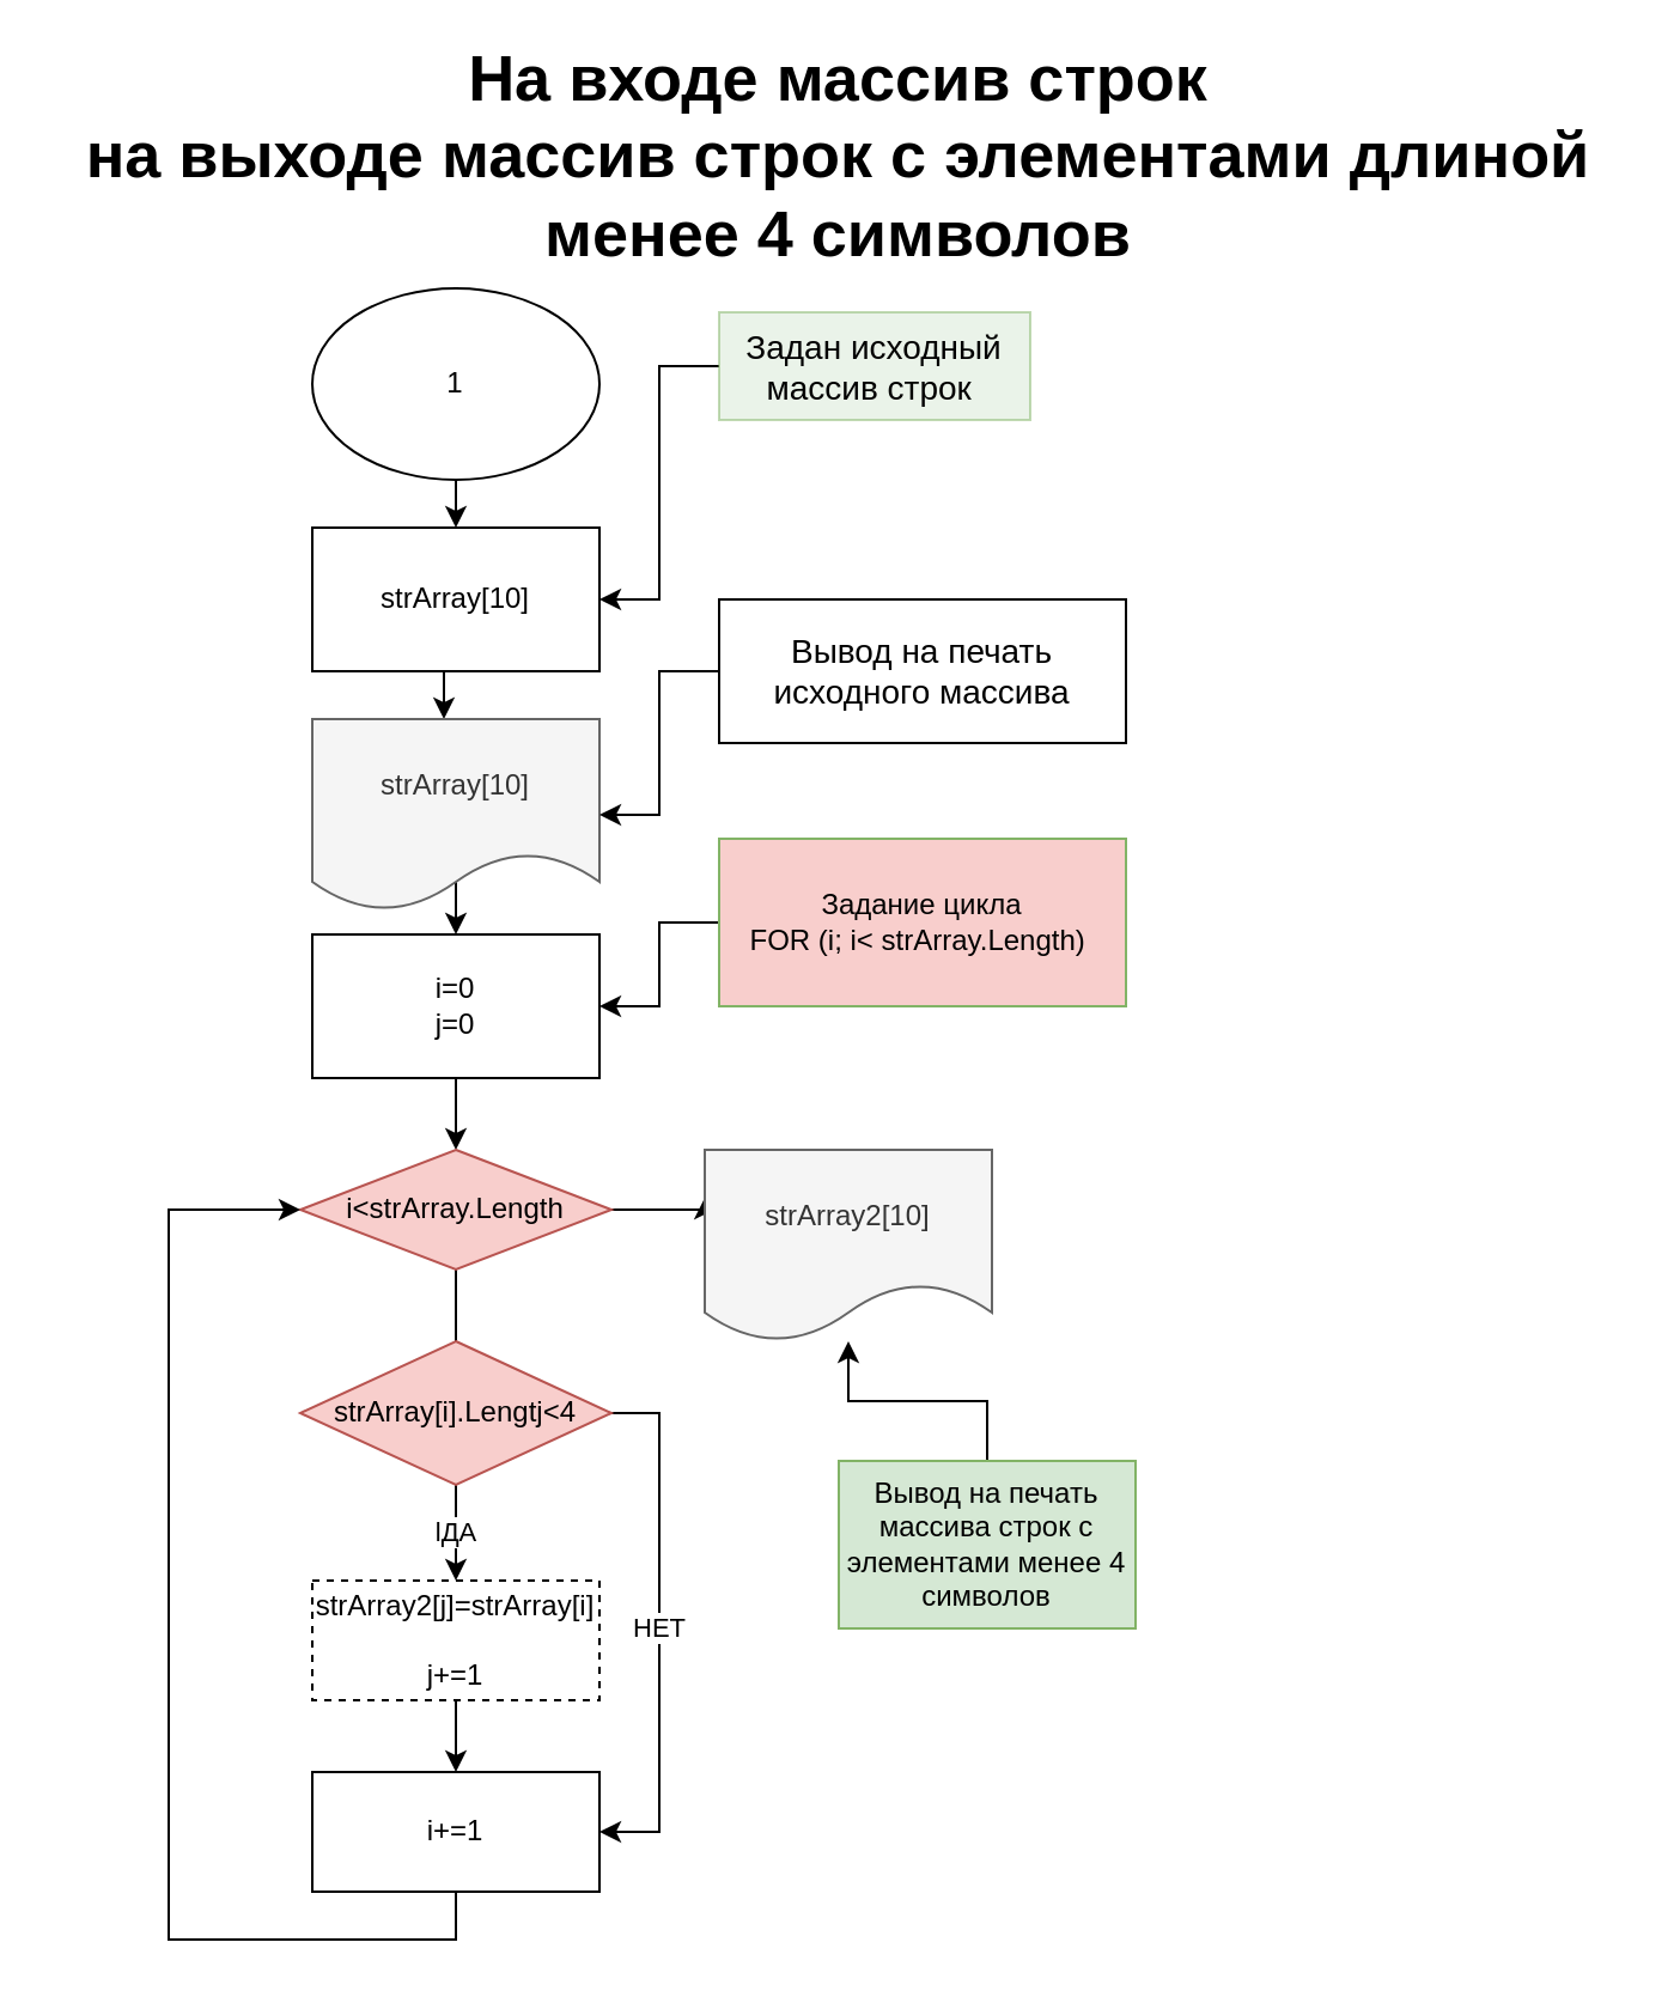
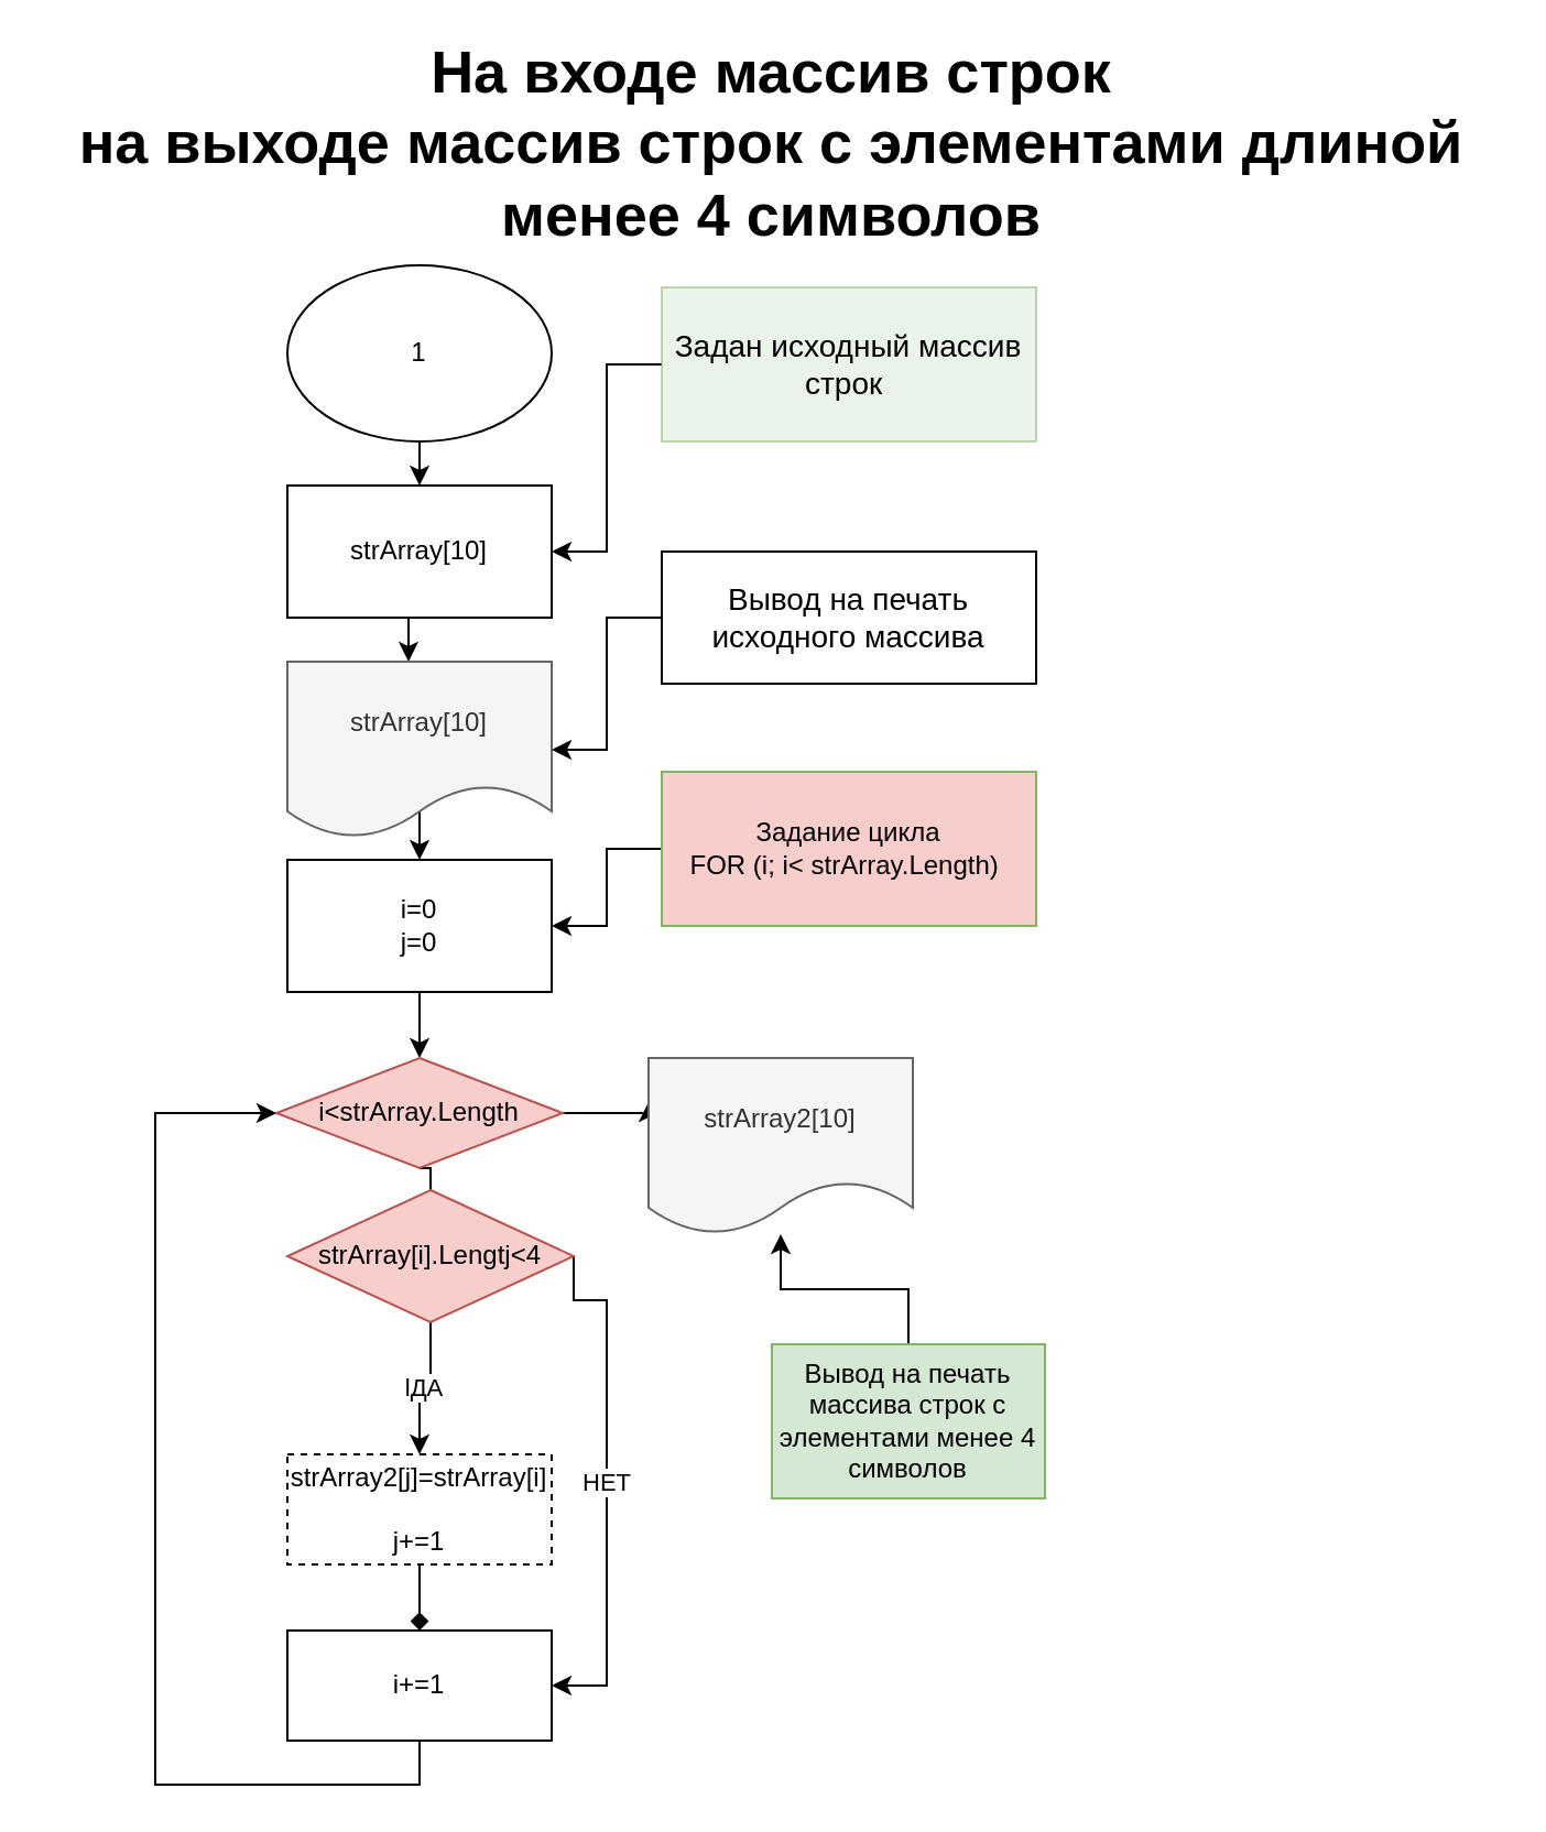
  <mxCell id="0" />
  <mxCell id="1" parent="0" />
  <mxCell id="2" style="edgeStyle=orthogonalEdgeStyle;rounded=0;orthogonalLoop=1;jettySize=auto;html=1;exitX=0.5;exitY=1;exitDx=0;exitDy=0;entryX=0.5;entryY=0;entryDx=0;entryDy=0;fontSize=27;" parent="1" source="3" target="5" edge="1"><mxGeometry relative="1" as="geometry" /></mxCell>
  <mxCell id="3" value="1" style="ellipse;whiteSpace=wrap;html=1;" parent="1" vertex="1"><mxGeometry x="130" y="120" width="120" height="80" as="geometry" /></mxCell>
  <mxCell id="4" style="edgeStyle=orthogonalEdgeStyle;rounded=0;orthogonalLoop=1;jettySize=auto;html=1;exitX=0.5;exitY=1;exitDx=0;exitDy=0;entryX=0.5;entryY=0;entryDx=0;entryDy=0;fontSize=27;" parent="1" source="5" edge="1"><mxGeometry relative="1" as="geometry"><mxPoint x="185" y="300" as="targetPoint" /></mxGeometry></mxCell>
  <mxCell id="5" value="strArray[10]" style="rounded=0;whiteSpace=wrap;html=1;" parent="1" vertex="1"><mxGeometry x="130" y="220" width="120" height="60" as="geometry" /></mxCell>
  <mxCell id="6" value="&lt;span style=&quot;font-size: 27px&quot;&gt;&lt;b&gt;На входе массив строк&lt;br&gt;на выходе массив строк с элементами длиной менее 4 символов&lt;br&gt;&lt;/b&gt;&lt;/span&gt;" style="text;html=1;strokeColor=none;fillColor=none;align=center;verticalAlign=middle;whiteSpace=wrap;rounded=0;" parent="1" vertex="1"><mxGeometry x="20" y="20" width="660" height="90" as="geometry" /></mxCell>
  <mxCell id="7" style="edgeStyle=orthogonalEdgeStyle;rounded=0;orthogonalLoop=1;jettySize=auto;html=1;exitX=0.5;exitY=1;exitDx=0;exitDy=0;entryX=0.5;entryY=0;entryDx=0;entryDy=0;fontSize=12;" parent="1" target="9" edge="1"><mxGeometry relative="1" as="geometry"><mxPoint x="185" y="360" as="sourcePoint" /></mxGeometry></mxCell>
  <mxCell id="8" style="edgeStyle=orthogonalEdgeStyle;rounded=0;orthogonalLoop=1;jettySize=auto;html=1;entryX=0.5;entryY=0;entryDx=0;entryDy=0;fontSize=12;" parent="1" source="9" edge="1"><mxGeometry relative="1" as="geometry"><mxPoint x="190" y="480" as="targetPoint" /></mxGeometry></mxCell>
  <mxCell id="9" value="i=0&lt;br&gt;j=0" style="rounded=0;whiteSpace=wrap;html=1;fontSize=12;" parent="1" vertex="1"><mxGeometry x="130" y="390" width="120" height="60" as="geometry" /></mxCell>
  <mxCell id="10" style="edgeStyle=orthogonalEdgeStyle;rounded=0;orthogonalLoop=1;jettySize=auto;html=1;exitX=0.5;exitY=1;exitDx=0;exitDy=0;entryX=0.5;entryY=0;entryDx=0;entryDy=0;endArrow=none;" edge="1" parent="1" source="12" target="20"><mxGeometry relative="1" as="geometry" /></mxCell>
  <mxCell id="11" style="edgeStyle=orthogonalEdgeStyle;rounded=0;orthogonalLoop=1;jettySize=auto;html=1;exitX=1;exitY=0.5;exitDx=0;exitDy=0;entryX=0;entryY=0.25;entryDx=0;entryDy=0;" edge="1" parent="1" source="12" target="23"><mxGeometry relative="1" as="geometry" /></mxCell>
  <mxCell id="12" value="i&amp;lt;strArray.Length" style="rhombus;whiteSpace=wrap;html=1;fontSize=12;fillColor=#f8cecc;strokeColor=#b85450;" parent="1" vertex="1"><mxGeometry x="125" y="480" width="130" height="50" as="geometry" /></mxCell>
  <mxCell id="13" style="edgeStyle=orthogonalEdgeStyle;rounded=0;orthogonalLoop=1;jettySize=auto;html=1;exitX=0.5;exitY=1;exitDx=0;exitDy=0;entryX=0;entryY=0.5;entryDx=0;entryDy=0;fontSize=12;" parent="1" source="14" target="12" edge="1"><mxGeometry relative="1" as="geometry"><Array as="points"><mxPoint x="190" y="790" /><mxPoint x="190" y="810" /><mxPoint x="70" y="810" /><mxPoint x="70" y="505" /></Array></mxGeometry></mxCell>
  <mxCell id="14" value="i+=1" style="rounded=0;whiteSpace=wrap;html=1;fontSize=12;" parent="1" vertex="1"><mxGeometry x="130" y="740" width="120" height="50" as="geometry" /></mxCell>
  <mxCell id="15" style="edgeStyle=orthogonalEdgeStyle;rounded=0;orthogonalLoop=1;jettySize=auto;html=1;entryX=1;entryY=0.5;entryDx=0;entryDy=0;" edge="1" parent="1" source="16" target="5"><mxGeometry relative="1" as="geometry" /></mxCell>
- <mxCell id="16" value="Задан исходный массив строк&amp;nbsp;" style="text;html=1;strokeColor=#82b366;fillColor=#d5e8d4;align=center;verticalAlign=middle;whiteSpace=wrap;rounded=0;fontSize=14;opacity=50;" parent="1" vertex="1"><mxGeometry x="300" y="130" width="130" height="45" as="geometry" /></mxCell>
+ <mxCell id="16" value="Задан исходный массив строк&amp;nbsp;" style="text;html=1;strokeColor=#82b366;fillColor=#d5e8d4;align=center;verticalAlign=middle;whiteSpace=wrap;rounded=0;fontSize=14;opacity=50;" parent="1" vertex="1"><mxGeometry x="300" y="130" width="170" height="70" as="geometry" /></mxCell>
  <mxCell id="17" value="&lt;span&gt;strArray[10]&lt;/span&gt;" style="shape=document;whiteSpace=wrap;html=1;boundedLbl=1;fillColor=#f5f5f5;strokeColor=#666666;fontColor=#333333;" vertex="1" parent="1"><mxGeometry x="130" y="300" width="120" height="80" as="geometry" /></mxCell>
  <mxCell id="18" value="lДА" style="edgeStyle=orthogonalEdgeStyle;rounded=0;orthogonalLoop=1;jettySize=auto;html=1;exitX=0.5;exitY=1;exitDx=0;exitDy=0;" edge="1" parent="1" source="20" target="22"><mxGeometry relative="1" as="geometry" /></mxCell>
  <mxCell id="19" value="НЕТ" style="edgeStyle=orthogonalEdgeStyle;rounded=0;orthogonalLoop=1;jettySize=auto;html=1;exitX=1;exitY=0.5;exitDx=0;exitDy=0;entryX=1;entryY=0.5;entryDx=0;entryDy=0;" edge="1" parent="1" source="20" target="14"><mxGeometry relative="1" as="geometry"><Array as="points"><mxPoint x="275" y="590" /><mxPoint x="275" y="765" /></Array></mxGeometry></mxCell>
- <mxCell id="20" value="strArray[i].Lengtj&amp;lt;4" style="rhombus;whiteSpace=wrap;html=1;fillColor=#f8cecc;strokeColor=#b85450;" vertex="1" parent="1"><mxGeometry x="125" y="560" width="130" height="60" as="geometry" /></mxCell>
- <mxCell id="21" style="edgeStyle=orthogonalEdgeStyle;rounded=0;orthogonalLoop=1;jettySize=auto;html=1;entryX=0.5;entryY=0;entryDx=0;entryDy=0;" edge="1" parent="1" source="22" target="14"><mxGeometry relative="1" as="geometry" /></mxCell>
+ <mxCell id="20" value="strArray[i].Lengtj&amp;lt;4" style="rhombus;whiteSpace=wrap;html=1;fillColor=#f8cecc;strokeColor=#b85450;" vertex="1" parent="1"><mxGeometry x="130" y="540" width="130" height="60" as="geometry" /></mxCell>
+ <mxCell id="21" style="edgeStyle=orthogonalEdgeStyle;rounded=0;orthogonalLoop=1;jettySize=auto;html=1;entryX=0.5;entryY=0;entryDx=0;entryDy=0;endArrow=diamond;" edge="1" parent="1" source="22" target="14"><mxGeometry relative="1" as="geometry" /></mxCell>
  <mxCell id="22" value="strArray2[j]=strArray[i]&lt;br&gt;&lt;br&gt;j+=1" style="rounded=0;whiteSpace=wrap;html=1;dashed=1;" vertex="1" parent="1"><mxGeometry x="130" y="660" width="120" height="50" as="geometry" /></mxCell>
  <mxCell id="23" value="strArray2[10]" style="shape=document;whiteSpace=wrap;html=1;boundedLbl=1;fillColor=#f5f5f5;strokeColor=#666666;fontColor=#333333;" vertex="1" parent="1"><mxGeometry x="294" y="480" width="120" height="80" as="geometry" /></mxCell>
  <mxCell id="24" style="edgeStyle=orthogonalEdgeStyle;rounded=0;orthogonalLoop=1;jettySize=auto;html=1;" edge="1" parent="1" source="25" target="17"><mxGeometry relative="1" as="geometry"><mxPoint x="260" y="330" as="targetPoint" /></mxGeometry></mxCell>
  <mxCell id="25" value="Вывод на печать исходного массива" style="rounded=0;whiteSpace=wrap;html=1;fontSize=14;" vertex="1" parent="1"><mxGeometry x="300" y="250" width="170" height="60" as="geometry" /></mxCell>
  <mxCell id="26" style="edgeStyle=orthogonalEdgeStyle;rounded=0;orthogonalLoop=1;jettySize=auto;html=1;entryX=1;entryY=0.5;entryDx=0;entryDy=0;" edge="1" parent="1" source="27" target="9"><mxGeometry relative="1" as="geometry"><mxPoint x="260" y="490" as="targetPoint" /></mxGeometry></mxCell>
  <mxCell id="27" value="Задание цикла &lt;br&gt;FOR (i; i&amp;lt; strArray.Length)&amp;nbsp;" style="rounded=0;whiteSpace=wrap;html=1;fillColor=#f8cecc;strokeColor=#82b366;" vertex="1" parent="1"><mxGeometry x="300" y="350" width="170" height="70" as="geometry" /></mxCell>
  <mxCell id="28" style="edgeStyle=orthogonalEdgeStyle;rounded=0;orthogonalLoop=1;jettySize=auto;html=1;" edge="1" parent="1" source="29" target="23"><mxGeometry relative="1" as="geometry" /></mxCell>
  <mxCell id="29" value="Вывод на печать массива строк с элементами менее 4 символов" style="rounded=0;whiteSpace=wrap;html=1;fillColor=#d5e8d4;strokeColor=#82b366;" vertex="1" parent="1"><mxGeometry x="350" y="610" width="124" height="70" as="geometry" /></mxCell>
